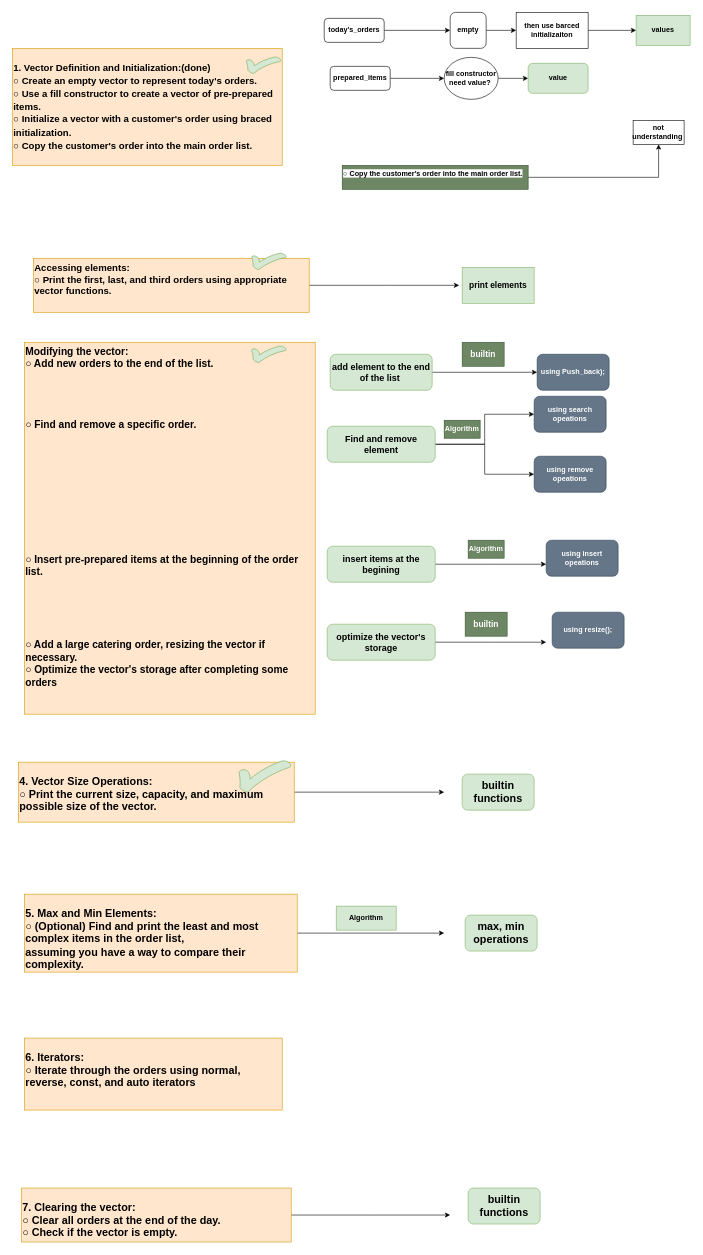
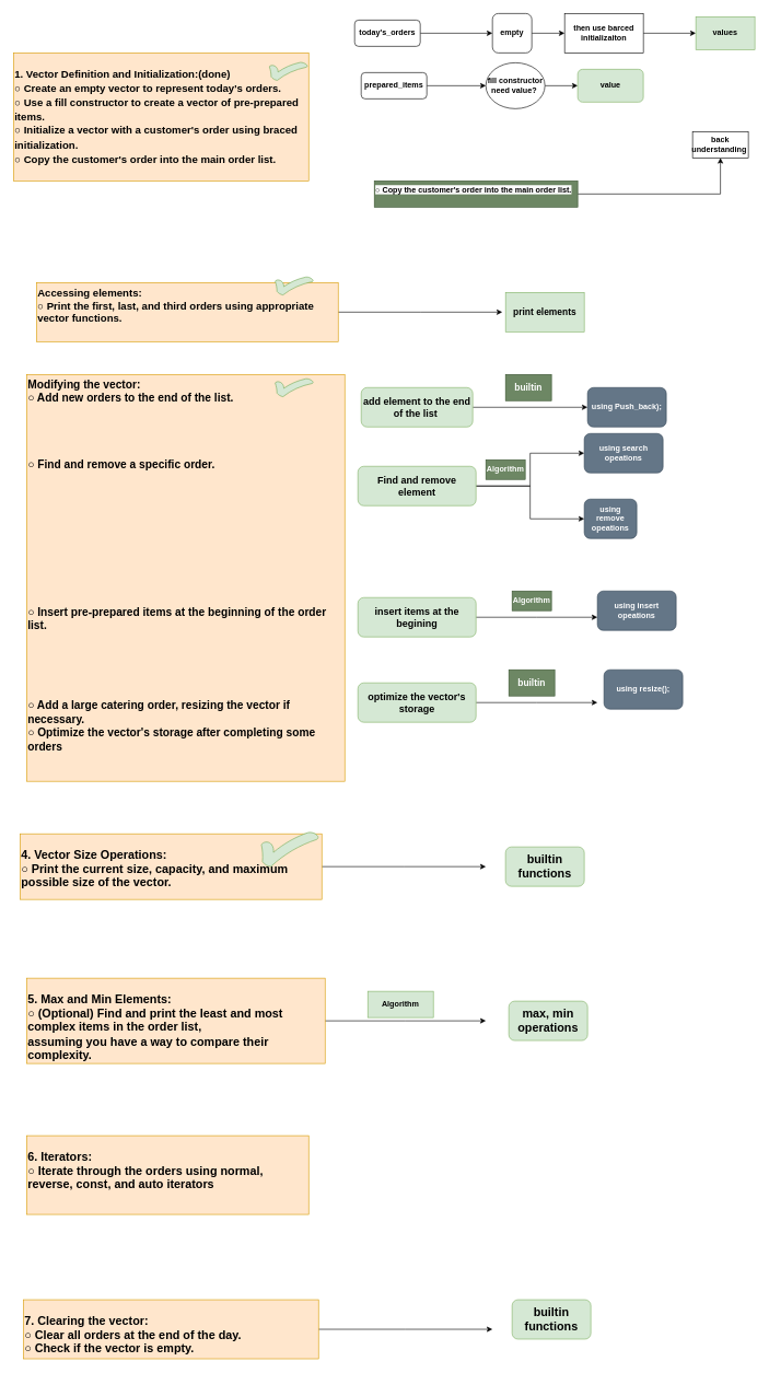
  <mxCell id="0" />
  <mxCell id="1" parent="0" />
  <mxCell id="2" value="&lt;h2&gt;&lt;font style=&quot;font-size: 16px;&quot;&gt;1. Vector Definition and Initialization:(done)&lt;br&gt;○ Create an empty vector to represent today's orders.&lt;br&gt;○ Use a fill constructor to create a vector of pre-prepared items.&lt;br&gt;○ Initialize a vector with a customer's order using braced initialization.&lt;br&gt;○ Copy the customer's order into the main order list.&lt;/font&gt;&lt;/h2&gt;" style="text;whiteSpace=wrap;html=1;fillColor=#ffe6cc;strokeColor=#d79b00;fontStyle=1" vertex="1" parent="1"><mxGeometry x="20" y="80" width="450" height="195" as="geometry" /></mxCell>
  <mxCell id="3" value="" style="edgeStyle=orthogonalEdgeStyle;rounded=0;orthogonalLoop=1;jettySize=auto;html=1;fontStyle=1" edge="1" parent="1" source="4" target="11"><mxGeometry relative="1" as="geometry" /></mxCell>
  <mxCell id="4" value="today's_orders" style="rounded=1;whiteSpace=wrap;html=1;fontStyle=1" vertex="1" parent="1"><mxGeometry x="540" y="30" width="100" height="40" as="geometry" /></mxCell>
  <mxCell id="5" value="" style="edgeStyle=orthogonalEdgeStyle;rounded=0;orthogonalLoop=1;jettySize=auto;html=1;fontStyle=1" edge="1" parent="1" source="6" target="8"><mxGeometry relative="1" as="geometry" /></mxCell>
  <mxCell id="6" value="prepared_items" style="rounded=1;whiteSpace=wrap;html=1;fontStyle=1" vertex="1" parent="1"><mxGeometry x="550" y="110" width="100" height="40" as="geometry" /></mxCell>
  <mxCell id="7" value="" style="edgeStyle=orthogonalEdgeStyle;rounded=0;orthogonalLoop=1;jettySize=auto;html=1;fontStyle=1" edge="1" parent="1" source="8" target="9"><mxGeometry relative="1" as="geometry" /></mxCell>
  <mxCell id="8" value="fill constructor&lt;br&gt;need value?&amp;nbsp;" style="ellipse;whiteSpace=wrap;html=1;rounded=1;fontStyle=1" vertex="1" parent="1"><mxGeometry x="740" y="95" width="90" height="70" as="geometry" /></mxCell>
  <mxCell id="9" value="value" style="whiteSpace=wrap;html=1;rounded=1;fillColor=#d5e8d4;strokeColor=#82b366;fontStyle=1" vertex="1" parent="1"><mxGeometry x="880" y="105" width="100" height="50" as="geometry" /></mxCell>
  <mxCell id="10" value="" style="edgeStyle=orthogonalEdgeStyle;rounded=0;orthogonalLoop=1;jettySize=auto;html=1;fontStyle=1" edge="1" parent="1" source="11" target="13"><mxGeometry relative="1" as="geometry" /></mxCell>
  <mxCell id="11" value="empty" style="whiteSpace=wrap;html=1;aspect=fixed;fontStyle=1;rounded=1;" vertex="1" parent="1"><mxGeometry x="750" y="20" width="60" height="60" as="geometry" /></mxCell>
  <mxCell id="12" value="" style="edgeStyle=orthogonalEdgeStyle;rounded=0;orthogonalLoop=1;jettySize=auto;html=1;fontStyle=1" edge="1" parent="1" source="13" target="14"><mxGeometry relative="1" as="geometry" /></mxCell>
  <mxCell id="13" value="then use barced initializaiton" style="whiteSpace=wrap;html=1;fontStyle=1" vertex="1" parent="1"><mxGeometry x="860" y="20" width="120" height="60" as="geometry" /></mxCell>
  <mxCell id="14" value="values" style="whiteSpace=wrap;html=1;fillColor=#d5e8d4;strokeColor=#82b366;fontStyle=1" vertex="1" parent="1"><mxGeometry x="1060" y="25" width="90" height="50" as="geometry" /></mxCell>
  <mxCell id="15" value="" style="edgeStyle=orthogonalEdgeStyle;rounded=0;orthogonalLoop=1;jettySize=auto;html=1;fontStyle=1" edge="1" parent="1" source="16" target="17"><mxGeometry relative="1" as="geometry" /></mxCell>
  <mxCell id="16" value="&lt;span style=&quot;color: rgb(0, 0, 0); font-family: Helvetica; font-size: 12px; font-style: normal; font-variant-ligatures: normal; font-variant-caps: normal; letter-spacing: normal; orphans: 2; text-align: left; text-indent: 0px; text-transform: none; widows: 2; word-spacing: 0px; -webkit-text-stroke-width: 0px; white-space: normal; background-color: rgb(251, 251, 251); text-decoration-thickness: initial; text-decoration-style: initial; text-decoration-color: initial; float: none; display: inline !important;&quot;&gt;○ Copy the customer's order into the main order list.&lt;/span&gt;" style="text;whiteSpace=wrap;html=1;fillColor=#6d8764;fontColor=#ffffff;strokeColor=#3A5431;fontStyle=1" vertex="1" parent="1"><mxGeometry x="570" y="275" width="310" height="40" as="geometry" /></mxCell>
- <mxCell id="17" value="not understanding&amp;nbsp;" style="whiteSpace=wrap;html=1;fontStyle=1" vertex="1" parent="1"><mxGeometry x="1055" y="200" width="85" height="40" as="geometry" /></mxCell>
+ <mxCell id="17" value="back understanding&amp;nbsp;" style="whiteSpace=wrap;html=1;fontStyle=1" vertex="1" parent="1"><mxGeometry x="1055" y="200" width="85" height="40" as="geometry" /></mxCell>
  <mxCell id="18" value="" style="edgeStyle=orthogonalEdgeStyle;rounded=0;orthogonalLoop=1;jettySize=auto;html=1;fontStyle=1" edge="1" parent="1" source="19"><mxGeometry relative="1" as="geometry"><mxPoint x="765" y="475" as="targetPoint" /></mxGeometry></mxCell>
  <mxCell id="19" value="Accessing elements:&#10;○ Print the first, last, and third orders using appropriate vector functions." style="text;whiteSpace=wrap;html=1;fillColor=#ffe6cc;strokeColor=#d79b00;fontSize=16;fontStyle=1" vertex="1" parent="1"><mxGeometry x="55" y="430" width="460" height="90" as="geometry" /></mxCell>
  <mxCell id="20" value="&lt;h3&gt;print elements&lt;/h3&gt;" style="whiteSpace=wrap;html=1;fillColor=#d5e8d4;strokeColor=#82b366;fontStyle=1" vertex="1" parent="1"><mxGeometry x="770" y="445" width="120" height="60" as="geometry" /></mxCell>
  <mxCell id="21" value="&lt;font style=&quot;font-size: 17px;&quot;&gt;Modifying the vector:&lt;br&gt;○ Add new orders to the end of the list.&lt;/font&gt;&lt;div&gt;&lt;font style=&quot;font-size: 17px;&quot;&gt;&lt;br&gt;&lt;/font&gt;&lt;/div&gt;&lt;div&gt;&lt;font style=&quot;font-size: 17px;&quot;&gt;&lt;br&gt;&lt;/font&gt;&lt;/div&gt;&lt;div&gt;&lt;font style=&quot;font-size: 17px;&quot;&gt;&lt;br&gt;&lt;/font&gt;&lt;/div&gt;&lt;div&gt;&lt;font style=&quot;font-size: 17px;&quot;&gt;&lt;br&gt;○ Find and remove a specific order.&lt;br&gt;&lt;br&gt;&lt;/font&gt;&lt;/div&gt;&lt;div&gt;&lt;font style=&quot;font-size: 17px;&quot;&gt;&lt;br&gt;&lt;/font&gt;&lt;/div&gt;&lt;div&gt;&lt;font style=&quot;font-size: 17px;&quot;&gt;&lt;br&gt;&lt;/font&gt;&lt;/div&gt;&lt;div&gt;&lt;font style=&quot;font-size: 17px;&quot;&gt;&lt;br&gt;&lt;/font&gt;&lt;/div&gt;&lt;div&gt;&lt;font style=&quot;font-size: 17px;&quot;&gt;&lt;br&gt;&lt;/font&gt;&lt;/div&gt;&lt;div&gt;&lt;font style=&quot;font-size: 17px;&quot;&gt;&lt;br&gt;&lt;/font&gt;&lt;/div&gt;&lt;div&gt;&lt;font style=&quot;font-size: 17px;&quot;&gt;&lt;br&gt;&lt;/font&gt;&lt;/div&gt;&lt;div&gt;&lt;font style=&quot;font-size: 17px;&quot;&gt;&lt;br&gt;&lt;/font&gt;&lt;/div&gt;&lt;div&gt;&lt;font style=&quot;font-size: 17px;&quot;&gt;&lt;br&gt;&lt;/font&gt;&lt;/div&gt;&lt;div&gt;&lt;font style=&quot;font-size: 17px;&quot;&gt;&lt;br&gt;&lt;/font&gt;&lt;/div&gt;&lt;div&gt;&lt;font style=&quot;font-size: 17px;&quot;&gt;○ Insert pre-prepared items at the beginning of the order list.&lt;br&gt;&lt;br&gt;&lt;/font&gt;&lt;/div&gt;&lt;div&gt;&lt;font style=&quot;font-size: 17px;&quot;&gt;&lt;br&gt;&lt;/font&gt;&lt;/div&gt;&lt;div&gt;&lt;font style=&quot;font-size: 17px;&quot;&gt;&lt;br&gt;&lt;/font&gt;&lt;/div&gt;&lt;div&gt;&lt;font style=&quot;font-size: 17px;&quot;&gt;&lt;br&gt;&lt;/font&gt;&lt;/div&gt;&lt;div&gt;&lt;font style=&quot;font-size: 17px;&quot;&gt;&lt;br&gt;&lt;/font&gt;&lt;/div&gt;&lt;div&gt;&lt;font style=&quot;font-size: 17px;&quot;&gt;○ Add a large catering order, resizing the vector if necessary.&lt;br&gt;○ Optimize the vector's storage after completing some orders&lt;/font&gt;&lt;/div&gt;" style="text;whiteSpace=wrap;html=1;fillColor=#ffe6cc;strokeColor=#d79b00;fontStyle=1" vertex="1" parent="1"><mxGeometry x="40" y="570" width="485" height="620" as="geometry" /></mxCell>
  <mxCell id="22" value="" style="edgeStyle=orthogonalEdgeStyle;rounded=0;orthogonalLoop=1;jettySize=auto;html=1;fontStyle=1" edge="1" parent="1" source="23" target="27"><mxGeometry relative="1" as="geometry" /></mxCell>
  <mxCell id="23" value="&lt;font style=&quot;font-size: 15px;&quot;&gt;add element to the end of the list&amp;nbsp;&lt;/font&gt;" style="rounded=1;whiteSpace=wrap;html=1;fillColor=#d5e8d4;strokeColor=#82b366;fontStyle=1" vertex="1" parent="1"><mxGeometry x="550" y="590" width="170" height="60" as="geometry" /></mxCell>
  <mxCell id="24" style="edgeStyle=orthogonalEdgeStyle;rounded=0;orthogonalLoop=1;jettySize=auto;html=1;entryX=0;entryY=0.5;entryDx=0;entryDy=0;fontStyle=1" edge="1" parent="1" source="26" target="28"><mxGeometry relative="1" as="geometry" /></mxCell>
  <mxCell id="25" style="edgeStyle=orthogonalEdgeStyle;rounded=0;orthogonalLoop=1;jettySize=auto;html=1;fontStyle=1" edge="1" parent="1" source="26" target="29"><mxGeometry relative="1" as="geometry" /></mxCell>
  <mxCell id="26" value="&lt;font style=&quot;font-size: 15px;&quot;&gt;Find and remove element&lt;/font&gt;" style="rounded=1;whiteSpace=wrap;html=1;fillColor=#d5e8d4;strokeColor=#82b366;fontStyle=1" vertex="1" parent="1"><mxGeometry x="545" y="710" width="180" height="60" as="geometry" /></mxCell>
  <mxCell id="27" value="using Push_back);" style="whiteSpace=wrap;html=1;fillColor=#647687;strokeColor=#314354;fontColor=#ffffff;rounded=1;fontStyle=1" vertex="1" parent="1"><mxGeometry x="895" y="590" width="120" height="60" as="geometry" /></mxCell>
  <mxCell id="28" value="using search opeations" style="whiteSpace=wrap;html=1;fillColor=#647687;strokeColor=#314354;fontColor=#ffffff;rounded=1;fontStyle=1" vertex="1" parent="1"><mxGeometry x="890" y="660" width="120" height="60" as="geometry" /></mxCell>
- <mxCell id="29" value="using remove opeations" style="whiteSpace=wrap;html=1;fillColor=#647687;strokeColor=#314354;fontColor=#ffffff;rounded=1;fontStyle=1" vertex="1" parent="1"><mxGeometry x="890" y="760" width="120" height="60" as="geometry" /></mxCell>
+ <mxCell id="29" value="using remove opeations" style="whiteSpace=wrap;html=1;fillColor=#647687;strokeColor=#314354;fontColor=#ffffff;rounded=1;fontStyle=1" vertex="1" parent="1"><mxGeometry x="890" y="760" width="80" height="60" as="geometry" /></mxCell>
  <mxCell id="30" value="&lt;h3&gt;builtin&lt;/h3&gt;" style="text;html=1;align=center;verticalAlign=middle;whiteSpace=wrap;rounded=0;fillColor=#6d8764;fontColor=#ffffff;strokeColor=#3A5431;fontStyle=1" vertex="1" parent="1"><mxGeometry x="770" y="570" width="70" height="40" as="geometry" /></mxCell>
  <mxCell id="31" value="Algorithm" style="text;html=1;align=center;verticalAlign=middle;whiteSpace=wrap;rounded=0;fillColor=#6d8764;fontColor=#ffffff;strokeColor=#3A5431;fontStyle=1" vertex="1" parent="1"><mxGeometry x="740" y="700" width="60" height="30" as="geometry" /></mxCell>
  <mxCell id="32" style="edgeStyle=orthogonalEdgeStyle;rounded=0;orthogonalLoop=1;jettySize=auto;html=1;fontStyle=1" edge="1" parent="1" source="33"><mxGeometry relative="1" as="geometry"><mxPoint x="910" y="940" as="targetPoint" /></mxGeometry></mxCell>
  <mxCell id="33" value="&lt;font style=&quot;font-size: 15px;&quot;&gt;insert items at the begining&lt;/font&gt;" style="rounded=1;whiteSpace=wrap;html=1;fillColor=#d5e8d4;strokeColor=#82b366;fontStyle=1" vertex="1" parent="1"><mxGeometry x="545" y="910" width="180" height="60" as="geometry" /></mxCell>
  <mxCell id="34" value="using insert opeations" style="whiteSpace=wrap;html=1;fillColor=#647687;strokeColor=#314354;fontColor=#ffffff;rounded=1;fontStyle=1" vertex="1" parent="1"><mxGeometry x="910" y="900" width="120" height="60" as="geometry" /></mxCell>
  <mxCell id="35" value="Algorithm" style="text;html=1;align=center;verticalAlign=middle;whiteSpace=wrap;rounded=0;fillColor=#6d8764;fontColor=#ffffff;strokeColor=#3A5431;fontStyle=1" vertex="1" parent="1"><mxGeometry x="780" y="900" width="60" height="30" as="geometry" /></mxCell>
  <mxCell id="36" style="edgeStyle=orthogonalEdgeStyle;rounded=0;orthogonalLoop=1;jettySize=auto;html=1;fontStyle=1" edge="1" source="37" parent="1"><mxGeometry relative="1" as="geometry"><mxPoint x="910" y="1070" as="targetPoint" /></mxGeometry></mxCell>
  <mxCell id="37" value="&lt;font style=&quot;font-size: 15px;&quot;&gt;optimize the vector's storage&lt;/font&gt;" style="rounded=1;whiteSpace=wrap;html=1;fillColor=#d5e8d4;strokeColor=#82b366;fontStyle=1" vertex="1" parent="1"><mxGeometry x="545" y="1040" width="180" height="60" as="geometry" /></mxCell>
  <mxCell id="38" value="&lt;h3&gt;builtin&lt;/h3&gt;" style="text;html=1;align=center;verticalAlign=middle;whiteSpace=wrap;rounded=0;fillColor=#6d8764;fontColor=#ffffff;strokeColor=#3A5431;fontStyle=1" vertex="1" parent="1"><mxGeometry x="775" y="1020" width="70" height="40" as="geometry" /></mxCell>
  <mxCell id="39" value="using resize();" style="whiteSpace=wrap;html=1;fillColor=#647687;strokeColor=#314354;fontColor=#ffffff;rounded=1;fontStyle=1" vertex="1" parent="1"><mxGeometry x="920" y="1020" width="120" height="60" as="geometry" /></mxCell>
  <mxCell id="40" style="edgeStyle=orthogonalEdgeStyle;rounded=0;orthogonalLoop=1;jettySize=auto;html=1;fontStyle=1" edge="1" parent="1" source="41"><mxGeometry relative="1" as="geometry"><mxPoint x="740" y="1320" as="targetPoint" /></mxGeometry></mxCell>
  <mxCell id="41" value="&lt;h2&gt;4. Vector Size Operations:&lt;br&gt;○ Print the current size, capacity, and maximum possible size of the vector.&lt;/h2&gt;" style="text;whiteSpace=wrap;html=1;fillColor=#ffe6cc;strokeColor=#d79b00;fontStyle=1" vertex="1" parent="1"><mxGeometry x="30" y="1270" width="460" height="100" as="geometry" /></mxCell>
  <mxCell id="42" value="&lt;h2&gt;builtin functions&lt;/h2&gt;" style="rounded=1;whiteSpace=wrap;html=1;fillColor=#d5e8d4;strokeColor=#82b366;fontStyle=1" vertex="1" parent="1"><mxGeometry x="770" y="1290" width="120" height="60" as="geometry" /></mxCell>
  <mxCell id="43" style="edgeStyle=orthogonalEdgeStyle;rounded=0;orthogonalLoop=1;jettySize=auto;html=1;fontStyle=1" edge="1" parent="1" source="44"><mxGeometry relative="1" as="geometry"><mxPoint x="740" y="1555" as="targetPoint" /></mxGeometry></mxCell>
  <mxCell id="44" value="&lt;h2&gt;5. Max and Min Elements:&lt;br&gt;○ (Optional) Find and print the least and most complex items in the order list,&lt;br&gt;assuming you have a way to compare their complexity.&lt;/h2&gt;" style="text;whiteSpace=wrap;html=1;fillColor=#ffe6cc;strokeColor=#d79b00;fontStyle=1" vertex="1" parent="1"><mxGeometry x="40" y="1490" width="455" height="130" as="geometry" /></mxCell>
  <mxCell id="45" value="&lt;h2&gt;max, min operations&lt;/h2&gt;" style="rounded=1;whiteSpace=wrap;html=1;fillColor=#d5e8d4;strokeColor=#82b366;fontStyle=1" vertex="1" parent="1"><mxGeometry x="775" y="1525" width="120" height="60" as="geometry" /></mxCell>
  <mxCell id="46" value="Algorithm" style="whiteSpace=wrap;html=1;fillColor=#d5e8d4;strokeColor=#82b366;fontStyle=1" vertex="1" parent="1"><mxGeometry x="560" y="1510" width="100" height="40" as="geometry" /></mxCell>
  <mxCell id="47" value="&lt;h2&gt;6. Iterators:&lt;br&gt;○ Iterate through the orders using normal, reverse, const, and auto iterators&lt;/h2&gt;" style="text;whiteSpace=wrap;html=1;fillColor=#ffe6cc;strokeColor=#d79b00;fontStyle=1" vertex="1" parent="1"><mxGeometry x="40" y="1730" width="430" height="120" as="geometry" /></mxCell>
  <mxCell id="48" style="edgeStyle=orthogonalEdgeStyle;rounded=0;orthogonalLoop=1;jettySize=auto;html=1;fontStyle=1" edge="1" parent="1" source="49"><mxGeometry relative="1" as="geometry"><mxPoint x="750" y="2025" as="targetPoint" /></mxGeometry></mxCell>
  <mxCell id="49" value="&lt;h2&gt;7. Clearing the vector:&lt;br&gt;○ Clear all orders at the end of the day.&lt;br&gt;○ Check if the vector is empty.&lt;/h2&gt;" style="text;whiteSpace=wrap;html=1;fillColor=#ffe6cc;strokeColor=#d79b00;fontStyle=1" vertex="1" parent="1"><mxGeometry x="35" y="1980" width="450" height="90" as="geometry" /></mxCell>
  <mxCell id="50" value="&lt;h2&gt;builtin functions&lt;/h2&gt;" style="rounded=1;whiteSpace=wrap;html=1;fillColor=#d5e8d4;strokeColor=#82b366;fontStyle=1" vertex="1" parent="1"><mxGeometry x="780" y="1980" width="120" height="60" as="geometry" /></mxCell>
  <mxCell id="51" value="" style="verticalLabelPosition=bottom;verticalAlign=top;html=1;shape=mxgraph.basic.tick;fillColor=#d5e8d4;strokeColor=#82b366;rotation=30;" vertex="1" parent="1"><mxGeometry x="411.16" y="82.99" width="50" height="45" as="geometry" /></mxCell>
  <mxCell id="52" value="" style="verticalLabelPosition=bottom;verticalAlign=top;html=1;shape=mxgraph.basic.tick;fillColor=#d5e8d4;strokeColor=#82b366;rotation=30;" vertex="1" parent="1"><mxGeometry x="420" y="410" width="50" height="45" as="geometry" /></mxCell>
  <mxCell id="53" value="" style="verticalLabelPosition=bottom;verticalAlign=top;html=1;shape=mxgraph.basic.tick;fillColor=#d5e8d4;strokeColor=#82b366;rotation=30;" vertex="1" parent="1"><mxGeometry x="420" y="565" width="50" height="45" as="geometry" /></mxCell>
  <mxCell id="54" value="" style="verticalLabelPosition=bottom;verticalAlign=top;html=1;shape=mxgraph.basic.tick;fillColor=#d5e8d4;strokeColor=#82b366;rotation=30;" vertex="1" parent="1"><mxGeometry x="401.16" y="1250" width="70" height="80" as="geometry" /></mxCell>
